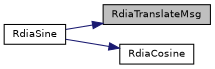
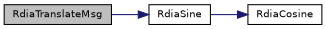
  digraph {
    rankdir=LR
    node [color=black fillcolor=white fontname=Helvetica fontsize=10 shape=record style=filled]
    edge [color=midnightblue fontname=Helvetica fontsize=10 labelfontname=Helvetica labelfontsize=10 style=solid]
    n1 [fillcolor=grey75 fontcolor=black height=0.2 label=RdiaTranslateMsg width=0.4]
    n2 [height=0.2 label=RdiaSine width=0.4]
    n3 [height=0.2 label=RdiaCosine width=0.4]
-   n2 -> n1
+   n1 -> n2
    n2 -> n3
  }
